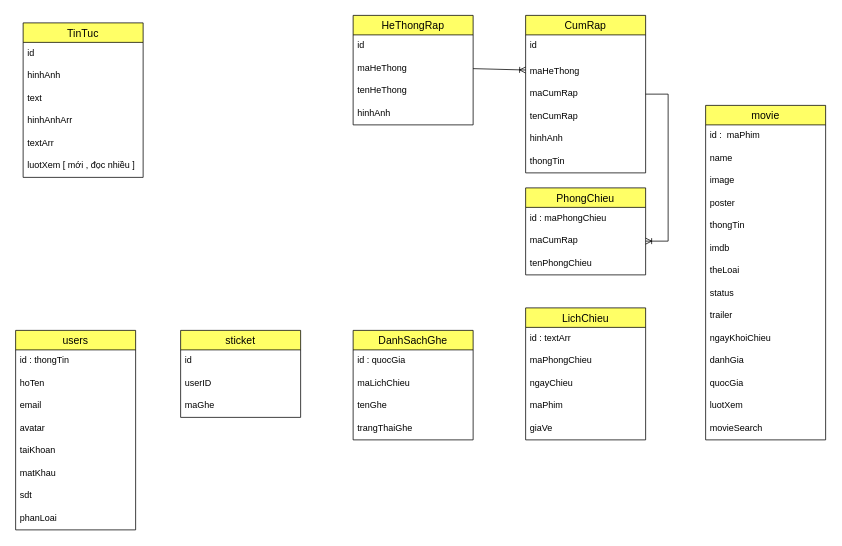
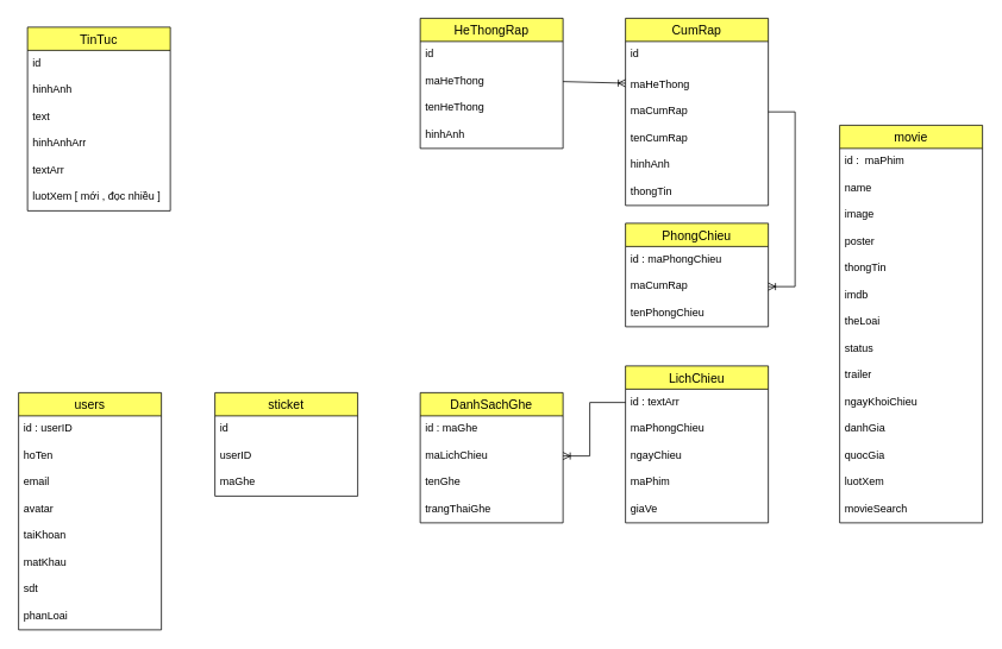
  <mxCell id="0" />
  <mxCell id="1" parent="0" />
  <mxCell id="2" value="users" style="swimlane;fontStyle=0;childLayout=stackLayout;horizontal=1;startSize=26;horizontalStack=0;resizeParent=1;resizeParentMax=0;resizeLast=0;collapsible=1;marginBottom=0;align=center;fontSize=14;fillColor=#FFFF66;" parent="1" vertex="1"><mxGeometry x="20" y="440" width="160" height="266" as="geometry" /></mxCell>
- <mxCell id="3" value="id : thongTin" style="text;strokeColor=none;fillColor=none;spacingLeft=4;spacingRight=4;overflow=hidden;rotatable=0;points=[[0,0.5],[1,0.5]];portConstraint=eastwest;fontSize=12;" parent="2" vertex="1"><mxGeometry y="26" width="160" height="30" as="geometry" /></mxCell>
+ <mxCell id="3" value="id : userID" style="text;strokeColor=none;fillColor=none;spacingLeft=4;spacingRight=4;overflow=hidden;rotatable=0;points=[[0,0.5],[1,0.5]];portConstraint=eastwest;fontSize=12;" parent="2" vertex="1"><mxGeometry y="26" width="160" height="30" as="geometry" /></mxCell>
  <mxCell id="4" value="hoTen" style="text;strokeColor=none;fillColor=none;spacingLeft=4;spacingRight=4;overflow=hidden;rotatable=0;points=[[0,0.5],[1,0.5]];portConstraint=eastwest;fontSize=12;" parent="2" vertex="1"><mxGeometry y="56" width="160" height="30" as="geometry" /></mxCell>
  <mxCell id="5" value="email" style="text;strokeColor=none;fillColor=none;spacingLeft=4;spacingRight=4;overflow=hidden;rotatable=0;points=[[0,0.5],[1,0.5]];portConstraint=eastwest;fontSize=12;" parent="2" vertex="1"><mxGeometry y="86" width="160" height="30" as="geometry" /></mxCell>
  <mxCell id="6" value="avatar" style="text;strokeColor=none;fillColor=none;spacingLeft=4;spacingRight=4;overflow=hidden;rotatable=0;points=[[0,0.5],[1,0.5]];portConstraint=eastwest;fontSize=12;" parent="2" vertex="1"><mxGeometry y="116" width="160" height="30" as="geometry" /></mxCell>
  <mxCell id="7" value="taiKhoan" style="text;strokeColor=none;fillColor=none;spacingLeft=4;spacingRight=4;overflow=hidden;rotatable=0;points=[[0,0.5],[1,0.5]];portConstraint=eastwest;fontSize=12;" parent="2" vertex="1"><mxGeometry y="146" width="160" height="30" as="geometry" /></mxCell>
  <mxCell id="8" value="matKhau" style="text;strokeColor=none;fillColor=none;spacingLeft=4;spacingRight=4;overflow=hidden;rotatable=0;points=[[0,0.5],[1,0.5]];portConstraint=eastwest;fontSize=12;" parent="2" vertex="1"><mxGeometry y="176" width="160" height="30" as="geometry" /></mxCell>
  <mxCell id="9" value="sdt" style="text;strokeColor=none;fillColor=none;spacingLeft=4;spacingRight=4;overflow=hidden;rotatable=0;points=[[0,0.5],[1,0.5]];portConstraint=eastwest;fontSize=12;" parent="2" vertex="1"><mxGeometry y="206" width="160" height="30" as="geometry" /></mxCell>
  <mxCell id="10" value="phanLoai" style="text;strokeColor=none;fillColor=none;spacingLeft=4;spacingRight=4;overflow=hidden;rotatable=0;points=[[0,0.5],[1,0.5]];portConstraint=eastwest;fontSize=12;" parent="2" vertex="1"><mxGeometry y="236" width="160" height="30" as="geometry" /></mxCell>
  <mxCell id="11" value="sticket" style="swimlane;fontStyle=0;childLayout=stackLayout;horizontal=1;startSize=26;horizontalStack=0;resizeParent=1;resizeParentMax=0;resizeLast=0;collapsible=1;marginBottom=0;align=center;fontSize=14;fillColor=#FFFF66;" parent="1" vertex="1"><mxGeometry x="240" y="440" width="160" height="116" as="geometry" /></mxCell>
  <mxCell id="12" value="id" style="text;strokeColor=none;fillColor=none;spacingLeft=4;spacingRight=4;overflow=hidden;rotatable=0;points=[[0,0.5],[1,0.5]];portConstraint=eastwest;fontSize=12;" parent="11" vertex="1"><mxGeometry y="26" width="160" height="30" as="geometry" /></mxCell>
  <mxCell id="13" value="userID" style="text;strokeColor=none;fillColor=none;spacingLeft=4;spacingRight=4;overflow=hidden;rotatable=0;points=[[0,0.5],[1,0.5]];portConstraint=eastwest;fontSize=12;" parent="11" vertex="1"><mxGeometry y="56" width="160" height="30" as="geometry" /></mxCell>
  <mxCell id="14" value="maGhe" style="text;strokeColor=none;fillColor=none;spacingLeft=4;spacingRight=4;overflow=hidden;rotatable=0;points=[[0,0.5],[1,0.5]];portConstraint=eastwest;fontSize=12;" parent="11" vertex="1"><mxGeometry y="86" width="160" height="30" as="geometry" /></mxCell>
  <mxCell id="15" value="movie" style="swimlane;fontStyle=0;childLayout=stackLayout;horizontal=1;startSize=26;horizontalStack=0;resizeParent=1;resizeParentMax=0;resizeLast=0;collapsible=1;marginBottom=0;align=center;fontSize=14;fillColor=#FFFF66;direction=east;" parent="1" vertex="1"><mxGeometry x="940" y="140" width="160" height="446" as="geometry" /></mxCell>
  <mxCell id="16" value="id :  maPhim" style="text;strokeColor=none;fillColor=none;spacingLeft=4;spacingRight=4;overflow=hidden;rotatable=0;points=[[0,0.5],[1,0.5]];portConstraint=eastwest;fontSize=12;" parent="15" vertex="1"><mxGeometry y="26" width="160" height="30" as="geometry" /></mxCell>
  <mxCell id="17" value="name" style="text;strokeColor=none;fillColor=none;spacingLeft=4;spacingRight=4;overflow=hidden;rotatable=0;points=[[0,0.5],[1,0.5]];portConstraint=eastwest;fontSize=12;" parent="15" vertex="1"><mxGeometry y="56" width="160" height="30" as="geometry" /></mxCell>
  <mxCell id="18" value="image" style="text;strokeColor=none;fillColor=none;spacingLeft=4;spacingRight=4;overflow=hidden;rotatable=0;points=[[0,0.5],[1,0.5]];portConstraint=eastwest;fontSize=12;" parent="15" vertex="1"><mxGeometry y="86" width="160" height="30" as="geometry" /></mxCell>
  <mxCell id="19" value="poster" style="text;strokeColor=none;fillColor=none;spacingLeft=4;spacingRight=4;overflow=hidden;rotatable=0;points=[[0,0.5],[1,0.5]];portConstraint=eastwest;fontSize=12;" parent="15" vertex="1"><mxGeometry y="116" width="160" height="30" as="geometry" /></mxCell>
  <mxCell id="20" value="thongTin" style="text;strokeColor=none;fillColor=none;spacingLeft=4;spacingRight=4;overflow=hidden;rotatable=0;points=[[0,0.5],[1,0.5]];portConstraint=eastwest;fontSize=12;" parent="15" vertex="1"><mxGeometry y="146" width="160" height="30" as="geometry" /></mxCell>
  <mxCell id="21" value="imdb" style="text;strokeColor=none;fillColor=none;spacingLeft=4;spacingRight=4;overflow=hidden;rotatable=0;points=[[0,0.5],[1,0.5]];portConstraint=eastwest;fontSize=12;" parent="15" vertex="1"><mxGeometry y="176" width="160" height="30" as="geometry" /></mxCell>
  <mxCell id="22" value="theLoai" style="text;strokeColor=none;fillColor=none;spacingLeft=4;spacingRight=4;overflow=hidden;rotatable=0;points=[[0,0.5],[1,0.5]];portConstraint=eastwest;fontSize=12;" parent="15" vertex="1"><mxGeometry y="206" width="160" height="30" as="geometry" /></mxCell>
  <mxCell id="23" value="status" style="text;strokeColor=none;fillColor=none;spacingLeft=4;spacingRight=4;overflow=hidden;rotatable=0;points=[[0,0.5],[1,0.5]];portConstraint=eastwest;fontSize=12;" parent="15" vertex="1"><mxGeometry y="236" width="160" height="30" as="geometry" /></mxCell>
  <mxCell id="24" value="trailer" style="text;strokeColor=none;fillColor=none;spacingLeft=4;spacingRight=4;overflow=hidden;rotatable=0;points=[[0,0.5],[1,0.5]];portConstraint=eastwest;fontSize=12;" parent="15" vertex="1"><mxGeometry y="266" width="160" height="30" as="geometry" /></mxCell>
  <mxCell id="25" value="ngayKhoiChieu" style="text;strokeColor=none;fillColor=none;spacingLeft=4;spacingRight=4;overflow=hidden;rotatable=0;points=[[0,0.5],[1,0.5]];portConstraint=eastwest;fontSize=12;" parent="15" vertex="1"><mxGeometry y="296" width="160" height="30" as="geometry" /></mxCell>
  <mxCell id="26" value="danhGia" style="text;strokeColor=none;fillColor=none;spacingLeft=4;spacingRight=4;overflow=hidden;rotatable=0;points=[[0,0.5],[1,0.5]];portConstraint=eastwest;fontSize=12;" parent="15" vertex="1"><mxGeometry y="326" width="160" height="30" as="geometry" /></mxCell>
  <mxCell id="27" value="quocGia" style="text;strokeColor=none;fillColor=none;spacingLeft=4;spacingRight=4;overflow=hidden;rotatable=0;points=[[0,0.5],[1,0.5]];portConstraint=eastwest;fontSize=12;" parent="15" vertex="1"><mxGeometry y="356" width="160" height="30" as="geometry" /></mxCell>
  <mxCell id="28" value="luotXem" style="text;strokeColor=none;fillColor=none;spacingLeft=4;spacingRight=4;overflow=hidden;rotatable=0;points=[[0,0.5],[1,0.5]];portConstraint=eastwest;fontSize=12;" parent="15" vertex="1"><mxGeometry y="386" width="160" height="30" as="geometry" /></mxCell>
  <mxCell id="29" value="movieSearch" style="text;strokeColor=none;fillColor=none;spacingLeft=4;spacingRight=4;overflow=hidden;rotatable=0;points=[[0,0.5],[1,0.5]];portConstraint=eastwest;fontSize=12;" parent="15" vertex="1"><mxGeometry y="416" width="160" height="30" as="geometry" /></mxCell>
  <mxCell id="30" value="HeThongRap" style="swimlane;fontStyle=0;childLayout=stackLayout;horizontal=1;startSize=26;horizontalStack=0;resizeParent=1;resizeParentMax=0;resizeLast=0;collapsible=1;marginBottom=0;align=center;fontSize=14;fillColor=#FFFF66;" parent="1" vertex="1"><mxGeometry x="470" y="20" width="160" height="146" as="geometry" /></mxCell>
  <mxCell id="31" value="id" style="text;strokeColor=none;fillColor=none;spacingLeft=4;spacingRight=4;overflow=hidden;rotatable=0;points=[[0,0.5],[1,0.5]];portConstraint=eastwest;fontSize=12;" parent="30" vertex="1"><mxGeometry y="26" width="160" height="30" as="geometry" /></mxCell>
  <mxCell id="32" value="maHeThong" style="text;strokeColor=none;fillColor=none;spacingLeft=4;spacingRight=4;overflow=hidden;rotatable=0;points=[[0,0.5],[1,0.5]];portConstraint=eastwest;fontSize=12;" parent="30" vertex="1"><mxGeometry y="56" width="160" height="30" as="geometry" /></mxCell>
  <mxCell id="33" value="tenHeThong" style="text;strokeColor=none;fillColor=none;spacingLeft=4;spacingRight=4;overflow=hidden;rotatable=0;points=[[0,0.5],[1,0.5]];portConstraint=eastwest;fontSize=12;" parent="30" vertex="1"><mxGeometry y="86" width="160" height="30" as="geometry" /></mxCell>
  <mxCell id="34" value="hinhAnh" style="text;strokeColor=none;fillColor=none;spacingLeft=4;spacingRight=4;overflow=hidden;rotatable=0;points=[[0,0.5],[1,0.5]];portConstraint=eastwest;fontSize=12;" parent="30" vertex="1"><mxGeometry y="116" width="160" height="30" as="geometry" /></mxCell>
  <mxCell id="35" value="CumRap" style="swimlane;fontStyle=0;childLayout=stackLayout;horizontal=1;startSize=26;horizontalStack=0;resizeParent=1;resizeParentMax=0;resizeLast=0;collapsible=1;marginBottom=0;align=center;fontSize=14;fillColor=#FFFF66;" parent="1" vertex="1"><mxGeometry x="700" y="20" width="160" height="210" as="geometry" /></mxCell>
  <mxCell id="36" value="id" style="text;strokeColor=none;fillColor=none;spacingLeft=4;spacingRight=4;overflow=hidden;rotatable=0;points=[[0,0.5],[1,0.5]];portConstraint=eastwest;fontSize=12;" parent="35" vertex="1"><mxGeometry y="26" width="160" height="34" as="geometry" /></mxCell>
  <mxCell id="37" value="maHeThong" style="text;strokeColor=none;fillColor=none;spacingLeft=4;spacingRight=4;overflow=hidden;rotatable=0;points=[[0,0.5],[1,0.5]];portConstraint=eastwest;fontSize=12;" parent="35" vertex="1"><mxGeometry y="60" width="160" height="30" as="geometry" /></mxCell>
  <mxCell id="38" value="maCumRap" style="text;strokeColor=none;fillColor=none;spacingLeft=4;spacingRight=4;overflow=hidden;rotatable=0;points=[[0,0.5],[1,0.5]];portConstraint=eastwest;fontSize=12;" parent="35" vertex="1"><mxGeometry y="90" width="160" height="30" as="geometry" /></mxCell>
  <mxCell id="39" value="tenCumRap" style="text;strokeColor=none;fillColor=none;spacingLeft=4;spacingRight=4;overflow=hidden;rotatable=0;points=[[0,0.5],[1,0.5]];portConstraint=eastwest;fontSize=12;" parent="35" vertex="1"><mxGeometry y="120" width="160" height="30" as="geometry" /></mxCell>
  <mxCell id="40" value="hinhAnh" style="text;strokeColor=none;fillColor=none;spacingLeft=4;spacingRight=4;overflow=hidden;rotatable=0;points=[[0,0.5],[1,0.5]];portConstraint=eastwest;fontSize=12;" parent="35" vertex="1"><mxGeometry y="150" width="160" height="30" as="geometry" /></mxCell>
  <mxCell id="41" value="thongTin" style="text;strokeColor=none;fillColor=none;spacingLeft=4;spacingRight=4;overflow=hidden;rotatable=0;points=[[0,0.5],[1,0.5]];portConstraint=eastwest;fontSize=12;" parent="35" vertex="1"><mxGeometry y="180" width="160" height="30" as="geometry" /></mxCell>
  <mxCell id="42" value="PhongChieu" style="swimlane;fontStyle=0;childLayout=stackLayout;horizontal=1;startSize=26;horizontalStack=0;resizeParent=1;resizeParentMax=0;resizeLast=0;collapsible=1;marginBottom=0;align=center;fontSize=14;fillColor=#FFFF66;" parent="1" vertex="1"><mxGeometry x="700" y="250" width="160" height="116" as="geometry" /></mxCell>
  <mxCell id="43" value="id : maPhongChieu" style="text;strokeColor=none;fillColor=none;spacingLeft=4;spacingRight=4;overflow=hidden;rotatable=0;points=[[0,0.5],[1,0.5]];portConstraint=eastwest;fontSize=12;" parent="42" vertex="1"><mxGeometry y="26" width="160" height="30" as="geometry" /></mxCell>
  <mxCell id="44" value="maCumRap" style="text;strokeColor=none;fillColor=none;spacingLeft=4;spacingRight=4;overflow=hidden;rotatable=0;points=[[0,0.5],[1,0.5]];portConstraint=eastwest;fontSize=12;" parent="42" vertex="1"><mxGeometry y="56" width="160" height="30" as="geometry" /></mxCell>
  <mxCell id="45" value="tenPhongChieu" style="text;strokeColor=none;fillColor=none;spacingLeft=4;spacingRight=4;overflow=hidden;rotatable=0;points=[[0,0.5],[1,0.5]];portConstraint=eastwest;fontSize=12;" parent="42" vertex="1"><mxGeometry y="86" width="160" height="30" as="geometry" /></mxCell>
  <mxCell id="46" value="" style="edgeStyle=entityRelationEdgeStyle;fontSize=12;html=1;endArrow=ERoneToMany;rounded=0;exitX=1;exitY=0.5;exitDx=0;exitDy=0;entryX=1;entryY=0.5;entryDx=0;entryDy=0;" parent="1" source="38" target="44" edge="1"><mxGeometry width="100" height="100" relative="1" as="geometry"><mxPoint x="755" y="255" as="sourcePoint" /><mxPoint x="855" y="155" as="targetPoint" /></mxGeometry></mxCell>
  <mxCell id="47" value="DanhSachGhe" style="swimlane;fontStyle=0;childLayout=stackLayout;horizontal=1;startSize=26;horizontalStack=0;resizeParent=1;resizeParentMax=0;resizeLast=0;collapsible=1;marginBottom=0;align=center;fontSize=14;fillColor=#FFFF66;" parent="1" vertex="1"><mxGeometry x="470" y="440" width="160" height="146" as="geometry" /></mxCell>
- <mxCell id="48" value="id : quocGia" style="text;strokeColor=none;fillColor=none;spacingLeft=4;spacingRight=4;overflow=hidden;rotatable=0;points=[[0,0.5],[1,0.5]];portConstraint=eastwest;fontSize=12;" parent="47" vertex="1"><mxGeometry y="26" width="160" height="30" as="geometry" /></mxCell>
+ <mxCell id="48" value="id : maGhe" style="text;strokeColor=none;fillColor=none;spacingLeft=4;spacingRight=4;overflow=hidden;rotatable=0;points=[[0,0.5],[1,0.5]];portConstraint=eastwest;fontSize=12;" parent="47" vertex="1"><mxGeometry y="26" width="160" height="30" as="geometry" /></mxCell>
  <mxCell id="49" value="maLichChieu" style="text;strokeColor=none;fillColor=none;spacingLeft=4;spacingRight=4;overflow=hidden;rotatable=0;points=[[0,0.5],[1,0.5]];portConstraint=eastwest;fontSize=12;" parent="47" vertex="1"><mxGeometry y="56" width="160" height="30" as="geometry" /></mxCell>
  <mxCell id="50" value="tenGhe" style="text;strokeColor=none;fillColor=none;spacingLeft=4;spacingRight=4;overflow=hidden;rotatable=0;points=[[0,0.5],[1,0.5]];portConstraint=eastwest;fontSize=12;" parent="47" vertex="1"><mxGeometry y="86" width="160" height="30" as="geometry" /></mxCell>
  <mxCell id="51" value="trangThaiGhe" style="text;strokeColor=none;fillColor=none;spacingLeft=4;spacingRight=4;overflow=hidden;rotatable=0;points=[[0,0.5],[1,0.5]];portConstraint=eastwest;fontSize=12;" parent="47" vertex="1"><mxGeometry y="116" width="160" height="30" as="geometry" /></mxCell>
  <mxCell id="52" value="" style="fontSize=12;html=1;endArrow=ERoneToMany;rounded=0;exitX=1;exitY=0.5;exitDx=0;exitDy=0;" parent="1" source="32" target="37" edge="1"><mxGeometry width="100" height="100" relative="1" as="geometry"><mxPoint x="690" y="60" as="sourcePoint" /><mxPoint x="700" y="60" as="targetPoint" /></mxGeometry></mxCell>
  <mxCell id="53" value="LichChieu" style="swimlane;fontStyle=0;childLayout=stackLayout;horizontal=1;startSize=26;horizontalStack=0;resizeParent=1;resizeParentMax=0;resizeLast=0;collapsible=1;marginBottom=0;align=center;fontSize=14;fillColor=#FFFF66;" parent="1" vertex="1"><mxGeometry x="700" y="410" width="160" height="176" as="geometry" /></mxCell>
  <mxCell id="54" value="id : textArr" style="text;strokeColor=none;fillColor=none;spacingLeft=4;spacingRight=4;overflow=hidden;rotatable=0;points=[[0,0.5],[1,0.5]];portConstraint=eastwest;fontSize=12;" parent="53" vertex="1"><mxGeometry y="26" width="160" height="30" as="geometry" /></mxCell>
  <mxCell id="55" value="maPhongChieu" style="text;strokeColor=none;fillColor=none;spacingLeft=4;spacingRight=4;overflow=hidden;rotatable=0;points=[[0,0.5],[1,0.5]];portConstraint=eastwest;fontSize=12;" parent="53" vertex="1"><mxGeometry y="56" width="160" height="30" as="geometry" /></mxCell>
  <mxCell id="56" value="ngayChieu" style="text;strokeColor=none;fillColor=none;spacingLeft=4;spacingRight=4;overflow=hidden;rotatable=0;points=[[0,0.5],[1,0.5]];portConstraint=eastwest;fontSize=12;" parent="53" vertex="1"><mxGeometry y="86" width="160" height="30" as="geometry" /></mxCell>
  <mxCell id="57" value="maPhim" style="text;strokeColor=none;fillColor=none;spacingLeft=4;spacingRight=4;overflow=hidden;rotatable=0;points=[[0,0.5],[1,0.5]];portConstraint=eastwest;fontSize=12;" parent="53" vertex="1"><mxGeometry y="116" width="160" height="30" as="geometry" /></mxCell>
  <mxCell id="58" value="giaVe" style="text;strokeColor=none;fillColor=none;spacingLeft=4;spacingRight=4;overflow=hidden;rotatable=0;points=[[0,0.5],[1,0.5]];portConstraint=eastwest;fontSize=12;" parent="53" vertex="1"><mxGeometry y="146" width="160" height="30" as="geometry" /></mxCell>
+ <mxCell id="59" value="" style="edgeStyle=elbowEdgeStyle;fontSize=12;html=1;endArrow=ERoneToMany;rounded=0;exitX=0;exitY=0.5;exitDx=0;exitDy=0;entryX=1;entryY=0.5;entryDx=0;entryDy=0;" parent="1" source="54" target="49" edge="1"><mxGeometry width="100" height="100" relative="1" as="geometry"><mxPoint x="700" y="571" as="sourcePoint" /><mxPoint x="780" y="390" as="targetPoint" /><Array as="points"><mxPoint x="660" y="500" /><mxPoint x="650" y="560" /></Array></mxGeometry></mxCell>
  <mxCell id="60" value="TinTuc" style="swimlane;fontStyle=0;childLayout=stackLayout;horizontal=1;startSize=26;horizontalStack=0;resizeParent=1;resizeParentMax=0;resizeLast=0;collapsible=1;marginBottom=0;align=center;fontSize=14;fillColor=#FFFF66;" parent="1" vertex="1"><mxGeometry x="30" y="30" width="160" height="206" as="geometry" /></mxCell>
  <mxCell id="61" value="id" style="text;strokeColor=none;fillColor=none;spacingLeft=4;spacingRight=4;overflow=hidden;rotatable=0;points=[[0,0.5],[1,0.5]];portConstraint=eastwest;fontSize=12;" parent="60" vertex="1"><mxGeometry y="26" width="160" height="30" as="geometry" /></mxCell>
  <mxCell id="62" value="hinhAnh" style="text;strokeColor=none;fillColor=none;spacingLeft=4;spacingRight=4;overflow=hidden;rotatable=0;points=[[0,0.5],[1,0.5]];portConstraint=eastwest;fontSize=12;" parent="60" vertex="1"><mxGeometry y="56" width="160" height="30" as="geometry" /></mxCell>
  <mxCell id="63" value="text" style="text;strokeColor=none;fillColor=none;spacingLeft=4;spacingRight=4;overflow=hidden;rotatable=0;points=[[0,0.5],[1,0.5]];portConstraint=eastwest;fontSize=12;" parent="60" vertex="1"><mxGeometry y="86" width="160" height="30" as="geometry" /></mxCell>
  <mxCell id="64" value="hinhAnhArr" style="text;strokeColor=none;fillColor=none;spacingLeft=4;spacingRight=4;overflow=hidden;rotatable=0;points=[[0,0.5],[1,0.5]];portConstraint=eastwest;fontSize=12;" parent="60" vertex="1"><mxGeometry y="116" width="160" height="30" as="geometry" /></mxCell>
  <mxCell id="65" value="textArr" style="text;strokeColor=none;fillColor=none;spacingLeft=4;spacingRight=4;overflow=hidden;rotatable=0;points=[[0,0.5],[1,0.5]];portConstraint=eastwest;fontSize=12;" parent="60" vertex="1"><mxGeometry y="146" width="160" height="30" as="geometry" /></mxCell>
  <mxCell id="66" value="luotXem [ mới , đọc nhiều ]" style="text;strokeColor=none;fillColor=none;spacingLeft=4;spacingRight=4;overflow=hidden;rotatable=0;points=[[0,0.5],[1,0.5]];portConstraint=eastwest;fontSize=12;" parent="60" vertex="1"><mxGeometry y="176" width="160" height="30" as="geometry" /></mxCell>
